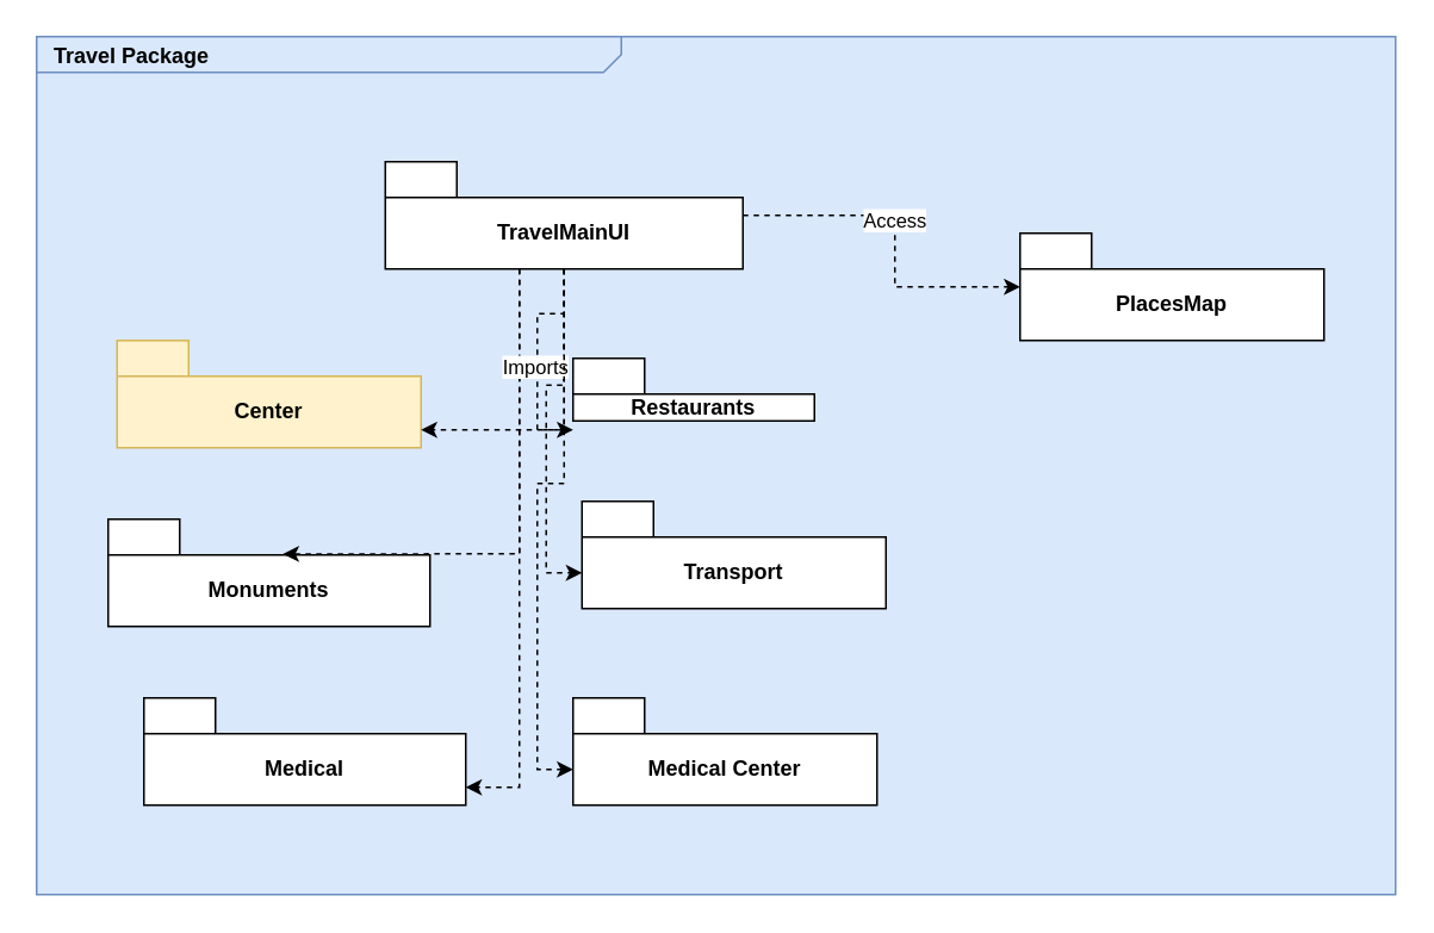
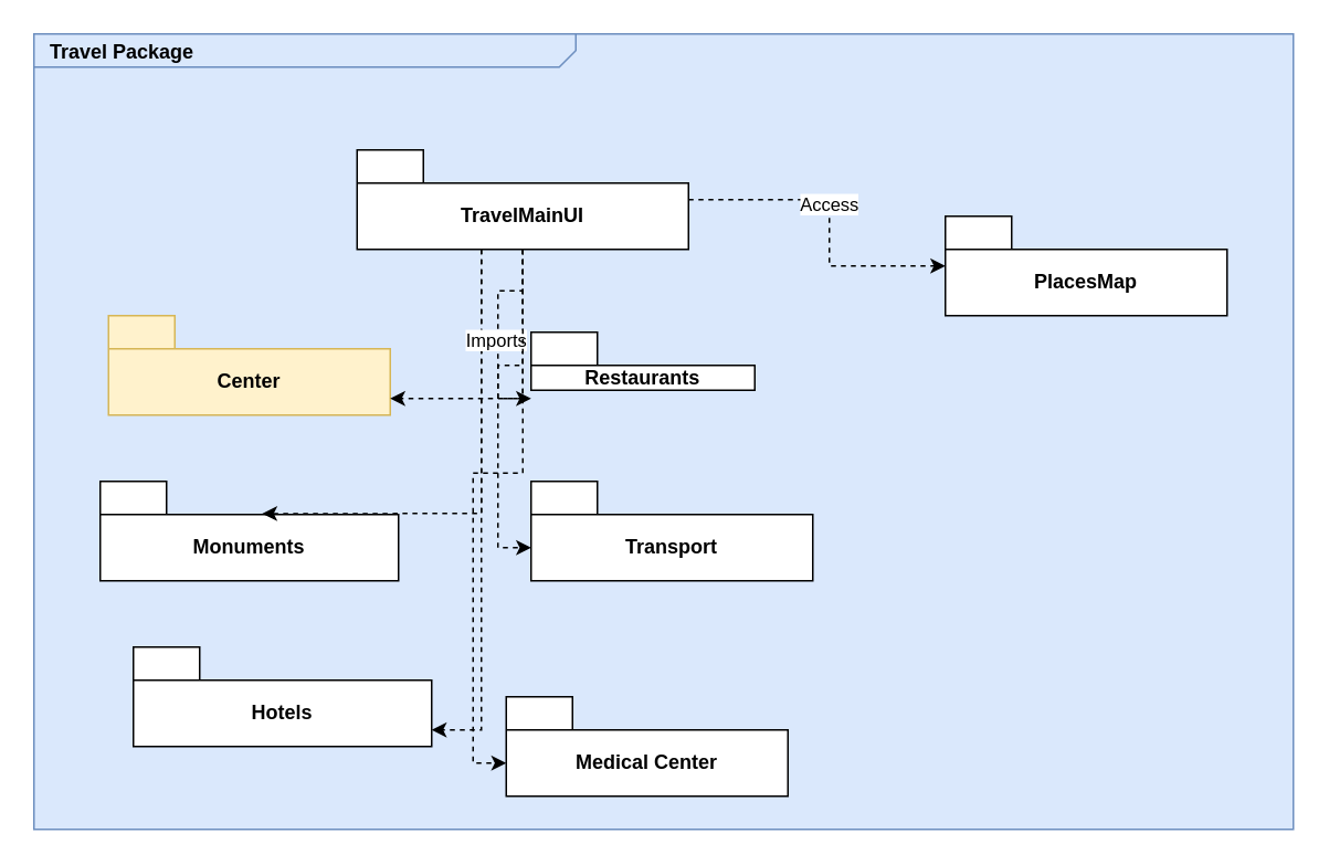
  <mxCell id="0" style=";html=1;" />
  <mxCell id="1" style=";html=1;" parent="0" />
  <mxCell id="2" value="&lt;p style=&quot;margin: 0px ; margin-top: 4px ; margin-left: 10px ; text-align: left&quot;&gt;&lt;span style=&quot;background-color: transparent; text-align: center;&quot;&gt;&lt;b&gt;Travel&lt;/b&gt;&lt;/span&gt;&lt;b&gt;&amp;nbsp;Package&lt;/b&gt;&lt;/p&gt;" style="html=1;strokeWidth=1;shape=mxgraph.sysml.package;html=1;overflow=fill;whiteSpace=wrap;fillColor=#dae8fc;fontSize=12;align=center;labelX=327.64;strokeColor=#6c8ebf;" parent="1" vertex="1"><mxGeometry x="20" y="20" width="760" height="480" as="geometry" /></mxCell>
  <mxCell id="3" value="Access" style="edgeStyle=orthogonalEdgeStyle;shape=connector;rounded=0;orthogonalLoop=1;jettySize=auto;html=1;dashed=1;strokeColor=default;align=center;verticalAlign=middle;fontFamily=Helvetica;fontSize=11;fontColor=default;labelBackgroundColor=default;endArrow=classic;" parent="1" source="4" target="10" edge="1"><mxGeometry y="-10" relative="1" as="geometry"><Array as="points"><mxPoint x="500" y="120" /><mxPoint x="500" y="160" /></Array><mxPoint x="10" y="-10" as="offset" /></mxGeometry></mxCell>
  <mxCell id="4" value="TravelMainUI" style="shape=folder;fontStyle=1;tabWidth=40;tabHeight=20;tabPosition=left;html=1;boundedLbl=1;whiteSpace=wrap;" parent="1" vertex="1"><mxGeometry x="215" y="90" width="200" height="60" as="geometry" /></mxCell>
  <mxCell id="5" value="Monuments" style="shape=folder;fontStyle=1;tabWidth=40;tabHeight=20;tabPosition=left;html=1;boundedLbl=1;whiteSpace=wrap;" parent="1" vertex="1"><mxGeometry x="60" y="290" width="180" height="60" as="geometry" /></mxCell>
- <mxCell id="6" value="Medical" style="shape=folder;fontStyle=1;tabWidth=40;tabHeight=20;tabPosition=left;html=1;boundedLbl=1;whiteSpace=wrap;" parent="1" vertex="1"><mxGeometry x="80" y="390" width="180" height="60" as="geometry" /></mxCell>
- <mxCell id="7" value="Medical Center" style="shape=folder;fontStyle=1;tabWidth=40;tabHeight=20;tabPosition=left;html=1;boundedLbl=1;whiteSpace=wrap;" parent="1" vertex="1"><mxGeometry x="320" y="390" width="170" height="60" as="geometry" /></mxCell>
- <mxCell id="8" value="Transport" style="shape=folder;fontStyle=1;tabWidth=40;tabHeight=20;tabPosition=left;html=1;boundedLbl=1;whiteSpace=wrap;" parent="1" vertex="1"><mxGeometry x="325" y="280" width="170" height="60" as="geometry" /></mxCell>
+ <mxCell id="6" value="Hotels" style="shape=folder;fontStyle=1;tabWidth=40;tabHeight=20;tabPosition=left;html=1;boundedLbl=1;whiteSpace=wrap;" parent="1" vertex="1"><mxGeometry x="80" y="390" width="180" height="60" as="geometry" /></mxCell>
+ <mxCell id="7" value="Medical Center" style="shape=folder;fontStyle=1;tabWidth=40;tabHeight=20;tabPosition=left;html=1;boundedLbl=1;whiteSpace=wrap;" parent="1" vertex="1"><mxGeometry x="305" y="420" width="170" height="60" as="geometry" /></mxCell>
+ <mxCell id="8" value="Transport" style="shape=folder;fontStyle=1;tabWidth=40;tabHeight=20;tabPosition=left;html=1;boundedLbl=1;whiteSpace=wrap;" parent="1" vertex="1"><mxGeometry x="320" y="290" width="170" height="60" as="geometry" /></mxCell>
  <mxCell id="9" value="Restaurants" style="shape=folder;fontStyle=1;tabWidth=40;tabHeight=20;tabPosition=left;html=1;boundedLbl=1;whiteSpace=wrap;" parent="1" vertex="1"><mxGeometry x="320" y="200" width="135" height="35" as="geometry" /></mxCell>
  <mxCell id="10" value="PlacesMap" style="shape=folder;fontStyle=1;tabWidth=40;tabHeight=20;tabPosition=left;html=1;boundedLbl=1;whiteSpace=wrap;" parent="1" vertex="1"><mxGeometry x="570" y="130" width="170" height="60" as="geometry" /></mxCell>
  <mxCell id="11" style="edgeStyle=orthogonalEdgeStyle;shape=connector;rounded=0;orthogonalLoop=1;jettySize=auto;html=1;entryX=0;entryY=0;entryDx=0;entryDy=40;entryPerimeter=0;dashed=1;strokeColor=default;align=center;verticalAlign=middle;fontFamily=Helvetica;fontSize=11;fontColor=default;labelBackgroundColor=default;endArrow=classic;" parent="1" source="4" target="8" edge="1"><mxGeometry relative="1" as="geometry" /></mxCell>
  <mxCell id="12" style="edgeStyle=orthogonalEdgeStyle;shape=connector;rounded=0;orthogonalLoop=1;jettySize=auto;html=1;entryX=0;entryY=0;entryDx=0;entryDy=40;entryPerimeter=0;dashed=1;strokeColor=default;align=center;verticalAlign=middle;fontFamily=Helvetica;fontSize=11;fontColor=default;labelBackgroundColor=default;endArrow=classic;" parent="1" source="4" target="7" edge="1"><mxGeometry relative="1" as="geometry" /></mxCell>
  <mxCell id="13" style="edgeStyle=orthogonalEdgeStyle;shape=connector;rounded=0;orthogonalLoop=1;jettySize=auto;html=1;dashed=1;strokeColor=default;align=center;verticalAlign=middle;fontFamily=Helvetica;fontSize=11;fontColor=default;labelBackgroundColor=default;endArrow=classic;entryX=0.543;entryY=0.324;entryDx=0;entryDy=0;entryPerimeter=0;" parent="1" source="4" target="5" edge="1"><mxGeometry relative="1" as="geometry"><Array as="points"><mxPoint x="290" y="309" /></Array></mxGeometry></mxCell>
  <mxCell id="14" style="edgeStyle=orthogonalEdgeStyle;shape=connector;rounded=0;orthogonalLoop=1;jettySize=auto;html=1;entryX=0;entryY=0;entryDx=180;entryDy=50;entryPerimeter=0;dashed=1;strokeColor=default;align=center;verticalAlign=middle;fontFamily=Helvetica;fontSize=11;fontColor=default;labelBackgroundColor=default;endArrow=classic;" parent="1" source="4" target="6" edge="1"><mxGeometry relative="1" as="geometry"><Array as="points"><mxPoint x="290" y="440" /></Array></mxGeometry></mxCell>
  <mxCell id="15" style="edgeStyle=orthogonalEdgeStyle;shape=connector;rounded=0;orthogonalLoop=1;jettySize=auto;html=1;entryX=0;entryY=0;entryDx=0;entryDy=40;entryPerimeter=0;dashed=1;strokeColor=default;align=center;verticalAlign=middle;fontFamily=Helvetica;fontSize=11;fontColor=default;labelBackgroundColor=default;endArrow=classic;" parent="1" source="4" target="9" edge="1"><mxGeometry relative="1" as="geometry" /></mxCell>
  <mxCell id="16" value="Imports" style="edgeLabel;html=1;align=center;verticalAlign=middle;resizable=0;points=[];fontFamily=Helvetica;fontSize=11;fontColor=default;labelBackgroundColor=default;" parent="15" vertex="1" connectable="0"><mxGeometry x="0.12" y="-2" relative="1" as="geometry"><mxPoint y="-1" as="offset" /></mxGeometry></mxCell>
  <mxCell id="17" value="Center" style="shape=folder;fontStyle=1;tabWidth=40;tabHeight=20;tabPosition=left;html=1;boundedLbl=1;whiteSpace=wrap;fillColor=#fff2cc;strokeColor=#d6b656;" parent="1" vertex="1"><mxGeometry x="65" y="190" width="170" height="60" as="geometry" /></mxCell>
  <mxCell id="18" style="edgeStyle=orthogonalEdgeStyle;shape=connector;rounded=0;orthogonalLoop=1;jettySize=auto;html=1;entryX=0;entryY=0;entryDx=170;entryDy=50;entryPerimeter=0;dashed=1;strokeColor=default;align=center;verticalAlign=middle;fontFamily=Helvetica;fontSize=11;fontColor=default;labelBackgroundColor=default;endArrow=classic;" edge="1" parent="1" source="4" target="17"><mxGeometry relative="1" as="geometry" /></mxCell>
